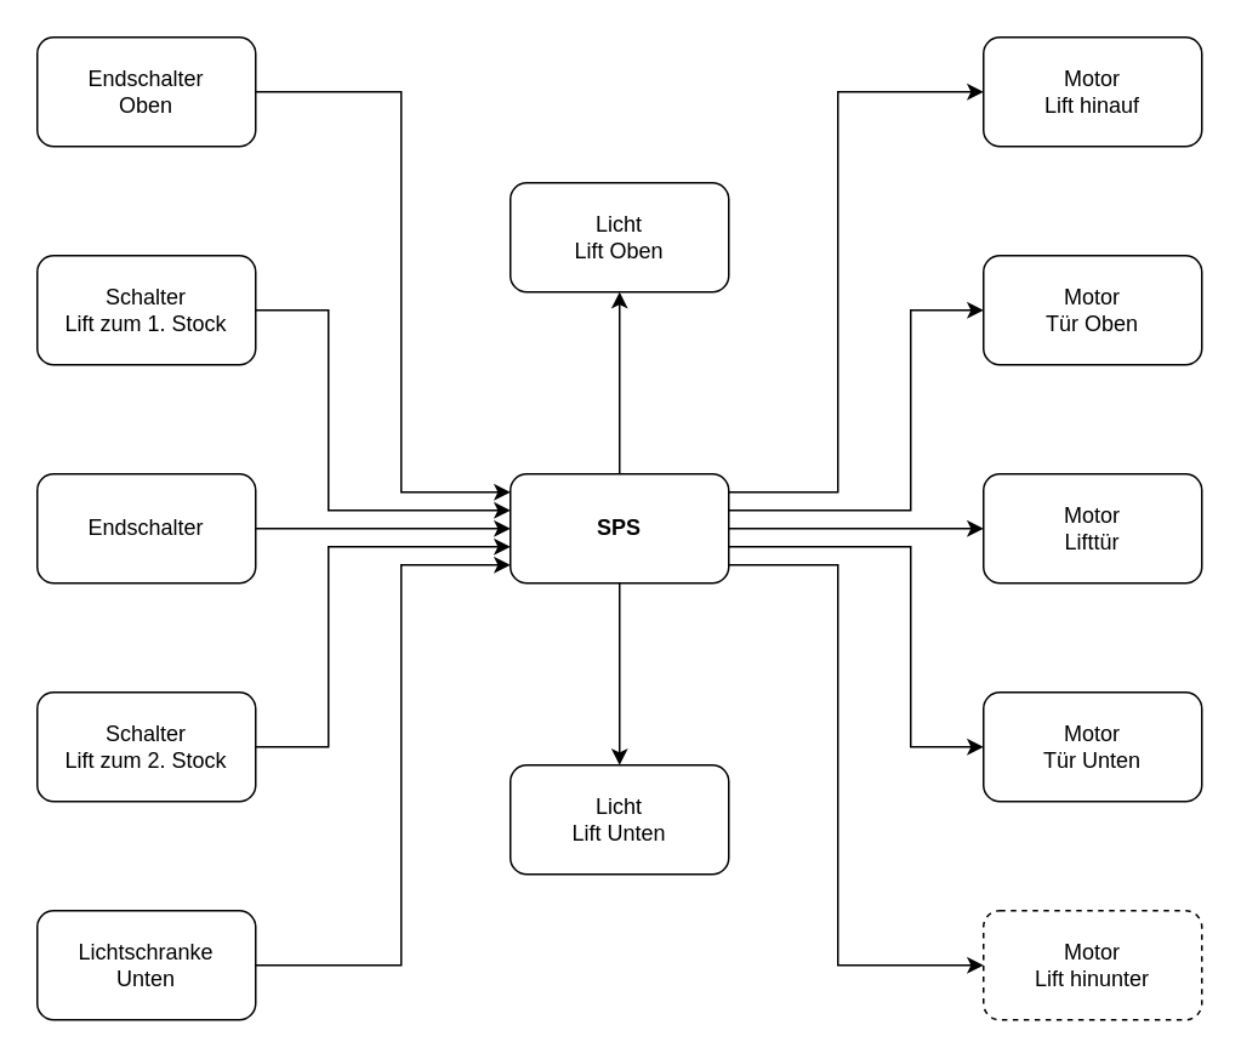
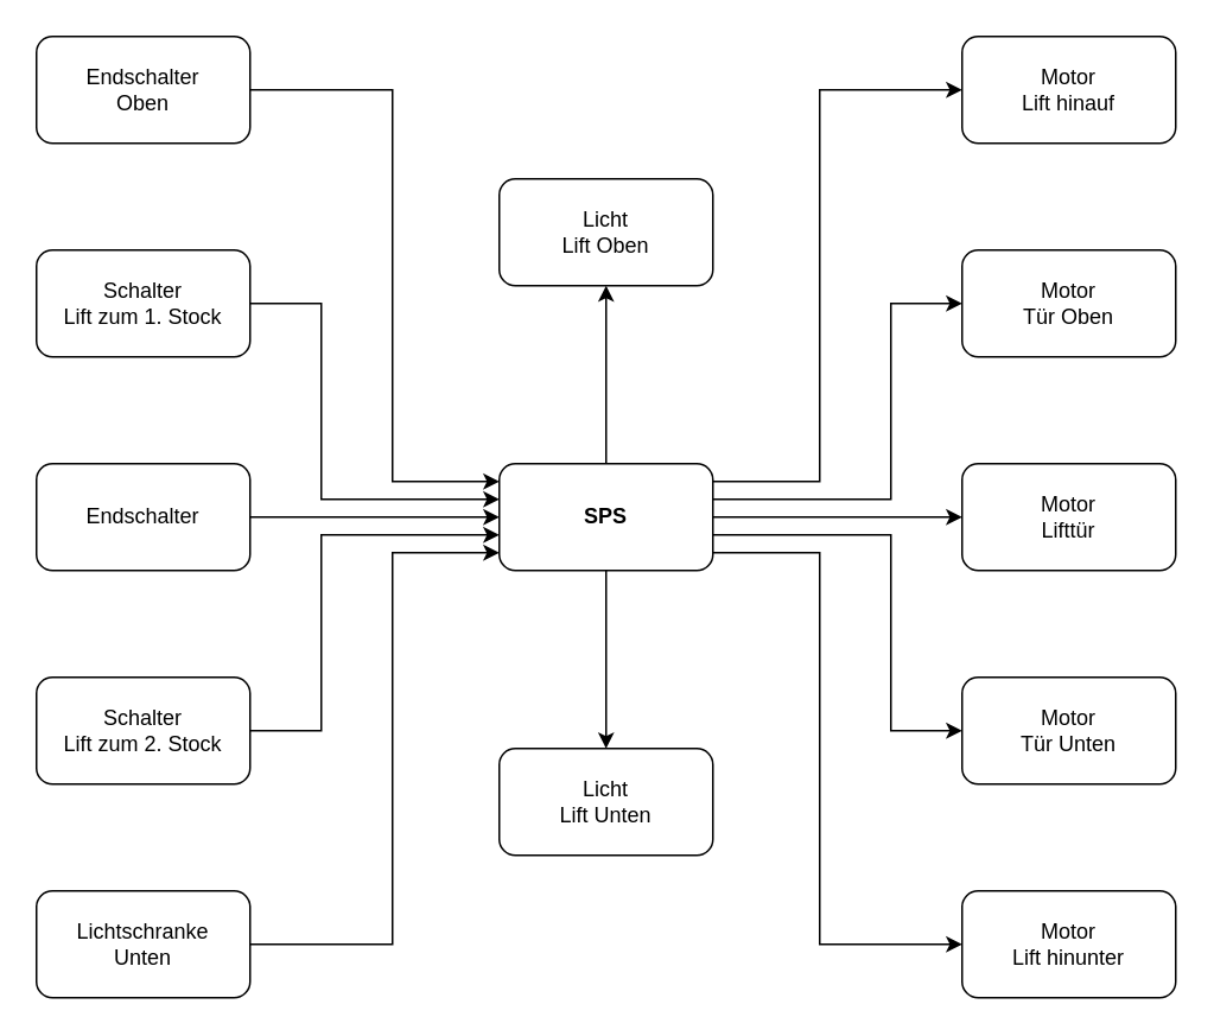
  <mxCell id="0" />
  <mxCell id="1" parent="0" />
  <mxCell id="2" value="SPS" style="rounded=1;whiteSpace=wrap;html=1;fontStyle=1" vertex="1" parent="1"><mxGeometry x="280" y="260" width="120" height="60" as="geometry" /></mxCell>
  <mxCell id="3" value="Licht&lt;br&gt;Lift Oben" style="rounded=1;whiteSpace=wrap;html=1;" vertex="1" parent="1"><mxGeometry x="280" y="100" width="120" height="60" as="geometry" /></mxCell>
  <mxCell id="4" value="Licht&lt;br&gt;Lift Unten" style="rounded=1;whiteSpace=wrap;html=1;" vertex="1" parent="1"><mxGeometry x="280" y="420" width="120" height="60" as="geometry" /></mxCell>
  <mxCell id="5" value="Schalter&lt;br&gt;Lift zum 1. Stock" style="rounded=1;whiteSpace=wrap;html=1;" vertex="1" parent="1"><mxGeometry x="20" y="140" width="120" height="60" as="geometry" /></mxCell>
  <mxCell id="6" value="Endschalter" style="rounded=1;whiteSpace=wrap;html=1;" vertex="1" parent="1"><mxGeometry x="20" y="260" width="120" height="60" as="geometry" /></mxCell>
  <mxCell id="7" value="Endschalter&lt;br&gt;Oben" style="rounded=1;whiteSpace=wrap;html=1;" vertex="1" parent="1"><mxGeometry x="20" y="20" width="120" height="60" as="geometry" /></mxCell>
  <mxCell id="8" value="Schalter&lt;br&gt;Lift zum 2. Stock" style="rounded=1;whiteSpace=wrap;html=1;" vertex="1" parent="1"><mxGeometry x="20" y="380" width="120" height="60" as="geometry" /></mxCell>
  <mxCell id="9" value="Lichtschranke&lt;br&gt;Unten" style="rounded=1;whiteSpace=wrap;html=1;" vertex="1" parent="1"><mxGeometry x="20" y="500" width="120" height="60" as="geometry" /></mxCell>
  <mxCell id="10" value="Motor&lt;br&gt;Tür Oben" style="rounded=1;whiteSpace=wrap;html=1;" vertex="1" parent="1"><mxGeometry x="540" y="140" width="120" height="60" as="geometry" /></mxCell>
  <mxCell id="11" value="Motor&lt;br&gt;Lifttür" style="rounded=1;whiteSpace=wrap;html=1;" vertex="1" parent="1"><mxGeometry x="540" y="260" width="120" height="60" as="geometry" /></mxCell>
  <mxCell id="12" value="Motor&lt;br&gt;Lift hinauf" style="rounded=1;whiteSpace=wrap;html=1;" vertex="1" parent="1"><mxGeometry x="540" y="20" width="120" height="60" as="geometry" /></mxCell>
  <mxCell id="13" value="Motor&lt;br&gt;Tür Unten" style="rounded=1;whiteSpace=wrap;html=1;" vertex="1" parent="1"><mxGeometry x="540" y="380" width="120" height="60" as="geometry" /></mxCell>
- <mxCell id="14" value="Motor&lt;br&gt;Lift hinunter" style="rounded=1;whiteSpace=wrap;html=1;dashed=1;" vertex="1" parent="1"><mxGeometry x="540" y="500" width="120" height="60" as="geometry" /></mxCell>
+ <mxCell id="14" value="Motor&lt;br&gt;Lift hinunter" style="rounded=1;whiteSpace=wrap;html=1;" vertex="1" parent="1"><mxGeometry x="540" y="500" width="120" height="60" as="geometry" /></mxCell>
  <mxCell id="15" value="" style="endArrow=classic;html=1;rounded=0;exitX=1;exitY=0.5;exitDx=0;exitDy=0;entryX=0;entryY=0.167;entryDx=0;entryDy=0;entryPerimeter=0;" edge="1" parent="1" source="7" target="2"><mxGeometry width="50" height="50" relative="1" as="geometry"><mxPoint x="270" y="320" as="sourcePoint" /><mxPoint x="320" y="270" as="targetPoint" /><Array as="points"><mxPoint x="220" y="50" /><mxPoint x="220" y="270" /></Array></mxGeometry></mxCell>
  <mxCell id="16" value="" style="endArrow=classic;html=1;rounded=0;exitX=1;exitY=0.5;exitDx=0;exitDy=0;entryX=0;entryY=0.333;entryDx=0;entryDy=0;entryPerimeter=0;" edge="1" parent="1" source="5" target="2"><mxGeometry width="50" height="50" relative="1" as="geometry"><mxPoint x="180" y="290" as="sourcePoint" /><mxPoint x="230" y="240" as="targetPoint" /><Array as="points"><mxPoint x="180" y="170" /><mxPoint x="180" y="280" /></Array></mxGeometry></mxCell>
  <mxCell id="17" value="" style="endArrow=classic;html=1;rounded=0;exitX=1;exitY=0.5;exitDx=0;exitDy=0;entryX=0;entryY=0.5;entryDx=0;entryDy=0;" edge="1" parent="1" source="6" target="2"><mxGeometry width="50" height="50" relative="1" as="geometry"><mxPoint x="180" y="280" as="sourcePoint" /><mxPoint x="230" y="240" as="targetPoint" /></mxGeometry></mxCell>
  <mxCell id="18" value="" style="endArrow=classic;html=1;rounded=0;exitX=1;exitY=0.5;exitDx=0;exitDy=0;entryX=0;entryY=0.667;entryDx=0;entryDy=0;entryPerimeter=0;" edge="1" parent="1" source="8" target="2"><mxGeometry width="50" height="50" relative="1" as="geometry"><mxPoint x="180" y="290" as="sourcePoint" /><mxPoint x="230" y="240" as="targetPoint" /><Array as="points"><mxPoint x="180" y="410" /><mxPoint x="180" y="300" /></Array></mxGeometry></mxCell>
  <mxCell id="19" value="" style="endArrow=classic;html=1;rounded=0;exitX=1;exitY=0.5;exitDx=0;exitDy=0;" edge="1" parent="1" source="9"><mxGeometry width="50" height="50" relative="1" as="geometry"><mxPoint x="180" y="290" as="sourcePoint" /><mxPoint x="280" y="310" as="targetPoint" /><Array as="points"><mxPoint x="220" y="530" /><mxPoint x="220" y="310" /></Array></mxGeometry></mxCell>
  <mxCell id="20" value="" style="endArrow=classic;html=1;rounded=0;exitX=1;exitY=0.5;exitDx=0;exitDy=0;entryX=0;entryY=0.5;entryDx=0;entryDy=0;" edge="1" parent="1" source="2" target="11"><mxGeometry width="50" height="50" relative="1" as="geometry"><mxPoint x="420" y="280" as="sourcePoint" /><mxPoint x="520" y="240" as="targetPoint" /></mxGeometry></mxCell>
  <mxCell id="21" value="" style="endArrow=classic;html=1;rounded=0;exitX=1;exitY=0.167;exitDx=0;exitDy=0;exitPerimeter=0;entryX=0;entryY=0.5;entryDx=0;entryDy=0;" edge="1" parent="1" source="2" target="12"><mxGeometry width="50" height="50" relative="1" as="geometry"><mxPoint x="440" y="280" as="sourcePoint" /><mxPoint x="480" y="220" as="targetPoint" /><Array as="points"><mxPoint x="460" y="270" /><mxPoint x="460" y="50" /></Array></mxGeometry></mxCell>
  <mxCell id="22" value="" style="endArrow=classic;html=1;rounded=0;exitX=1;exitY=0.333;exitDx=0;exitDy=0;exitPerimeter=0;entryX=0;entryY=0.5;entryDx=0;entryDy=0;" edge="1" parent="1" source="2" target="10"><mxGeometry width="50" height="50" relative="1" as="geometry"><mxPoint x="420" y="275" as="sourcePoint" /><mxPoint x="470" y="225" as="targetPoint" /><Array as="points"><mxPoint x="500" y="280" /><mxPoint x="500" y="170" /></Array></mxGeometry></mxCell>
  <mxCell id="23" value="" style="endArrow=classic;html=1;rounded=0;exitX=1;exitY=0.833;exitDx=0;exitDy=0;exitPerimeter=0;entryX=0;entryY=0.5;entryDx=0;entryDy=0;" edge="1" parent="1" source="2" target="14"><mxGeometry width="50" height="50" relative="1" as="geometry"><mxPoint x="410" y="330" as="sourcePoint" /><mxPoint x="490" y="290" as="targetPoint" /><Array as="points"><mxPoint x="460" y="310" /><mxPoint x="460" y="530" /></Array></mxGeometry></mxCell>
  <mxCell id="24" value="" style="endArrow=classic;html=1;rounded=0;exitX=1;exitY=0.667;exitDx=0;exitDy=0;exitPerimeter=0;entryX=0;entryY=0.5;entryDx=0;entryDy=0;" edge="1" parent="1" source="2" target="13"><mxGeometry width="50" height="50" relative="1" as="geometry"><mxPoint x="420" y="290" as="sourcePoint" /><mxPoint x="470" y="240" as="targetPoint" /><Array as="points"><mxPoint x="500" y="300" /><mxPoint x="500" y="410" /></Array></mxGeometry></mxCell>
  <mxCell id="25" value="" style="endArrow=classic;html=1;rounded=0;exitX=0.5;exitY=0;exitDx=0;exitDy=0;entryX=0.5;entryY=1;entryDx=0;entryDy=0;" edge="1" parent="1" source="2" target="3"><mxGeometry width="50" height="50" relative="1" as="geometry"><mxPoint x="380" y="290" as="sourcePoint" /><mxPoint x="430" y="240" as="targetPoint" /></mxGeometry></mxCell>
  <mxCell id="26" value="" style="endArrow=classic;html=1;rounded=0;exitX=0.5;exitY=1;exitDx=0;exitDy=0;entryX=0.5;entryY=0;entryDx=0;entryDy=0;" edge="1" parent="1" source="2" target="4"><mxGeometry width="50" height="50" relative="1" as="geometry"><mxPoint x="380" y="290" as="sourcePoint" /><mxPoint x="430" y="240" as="targetPoint" /></mxGeometry></mxCell>
